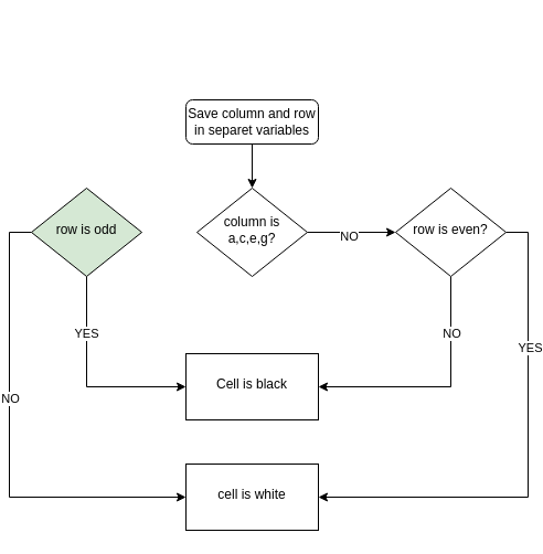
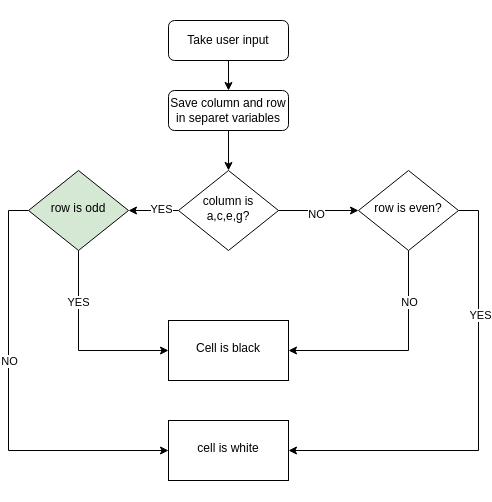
  <mxCell id="0" />
  <mxCell id="1" parent="0" />
+ <mxCell id="2" value="" style="edgeStyle=orthogonalEdgeStyle;rounded=0;orthogonalLoop=1;jettySize=auto;html=1;" edge="1" parent="1" source="3" target="15"><mxGeometry relative="1" as="geometry" /></mxCell>
+ <mxCell id="3" value="Take user input" style="rounded=1;whiteSpace=wrap;html=1;fontSize=12;glass=0;strokeWidth=1;shadow=0;" parent="1" vertex="1"><mxGeometry x="160" y="20" width="120" height="40" as="geometry" /></mxCell>
+ <mxCell id="4" style="edgeStyle=orthogonalEdgeStyle;rounded=0;orthogonalLoop=1;jettySize=auto;html=1;exitX=0;exitY=0.5;exitDx=0;exitDy=0;" edge="1" parent="1" source="8" target="13"><mxGeometry relative="1" as="geometry" /></mxCell>
+ <mxCell id="5" value="YES" style="edgeLabel;html=1;align=center;verticalAlign=middle;resizable=0;points=[];" vertex="1" connectable="0" parent="4"><mxGeometry x="-0.3" y="-2" relative="1" as="geometry"><mxPoint as="offset" /></mxGeometry></mxCell>
  <mxCell id="6" value="" style="edgeStyle=orthogonalEdgeStyle;rounded=0;orthogonalLoop=1;jettySize=auto;html=1;" edge="1" parent="1" source="8" target="20"><mxGeometry relative="1" as="geometry" /></mxCell>
  <mxCell id="7" value="NO" style="edgeLabel;html=1;align=center;verticalAlign=middle;resizable=0;points=[];" vertex="1" connectable="0" parent="6"><mxGeometry x="-0.075" y="-3" relative="1" as="geometry"><mxPoint as="offset" /></mxGeometry></mxCell>
  <mxCell id="8" value="column is a,c,e,g?" style="rhombus;whiteSpace=wrap;html=1;shadow=0;fontFamily=Helvetica;fontSize=12;align=center;strokeWidth=1;spacing=6;spacingTop=-4;" parent="1" vertex="1"><mxGeometry x="170" y="170" width="100" height="80" as="geometry" /></mxCell>
  <mxCell id="9" style="edgeStyle=orthogonalEdgeStyle;rounded=0;orthogonalLoop=1;jettySize=auto;html=1;exitX=0.5;exitY=1;exitDx=0;exitDy=0;entryX=0;entryY=0.5;entryDx=0;entryDy=0;" edge="1" parent="1" source="13" target="21"><mxGeometry relative="1" as="geometry" /></mxCell>
  <mxCell id="10" value="YES" style="edgeLabel;html=1;align=center;verticalAlign=middle;resizable=0;points=[];" vertex="1" connectable="0" parent="9"><mxGeometry x="-0.463" y="-1" relative="1" as="geometry"><mxPoint as="offset" /></mxGeometry></mxCell>
  <mxCell id="11" style="edgeStyle=orthogonalEdgeStyle;rounded=0;orthogonalLoop=1;jettySize=auto;html=1;exitX=0;exitY=0.5;exitDx=0;exitDy=0;entryX=0;entryY=0.5;entryDx=0;entryDy=0;" edge="1" parent="1" source="13" target="22"><mxGeometry relative="1" as="geometry" /></mxCell>
  <mxCell id="12" value="NO" style="edgeLabel;html=1;align=center;verticalAlign=middle;resizable=0;points=[];" vertex="1" connectable="0" parent="11"><mxGeometry x="-0.191" relative="1" as="geometry"><mxPoint as="offset" /></mxGeometry></mxCell>
  <mxCell id="13" value="row is odd" style="rhombus;whiteSpace=wrap;html=1;shadow=0;fontFamily=Helvetica;fontSize=12;align=center;strokeWidth=1;spacing=6;spacingTop=-4;fillColor=#d5e8d4;" parent="1" vertex="1"><mxGeometry x="20" y="170" width="100" height="80" as="geometry" /></mxCell>
  <mxCell id="14" style="edgeStyle=orthogonalEdgeStyle;rounded=0;orthogonalLoop=1;jettySize=auto;html=1;exitX=0.5;exitY=1;exitDx=0;exitDy=0;entryX=0.5;entryY=0;entryDx=0;entryDy=0;" edge="1" parent="1" source="15" target="8"><mxGeometry relative="1" as="geometry" /></mxCell>
  <mxCell id="15" value="Save column and row in separet variables" style="whiteSpace=wrap;html=1;rounded=1;glass=0;strokeWidth=1;shadow=0;" vertex="1" parent="1"><mxGeometry x="160" y="90" width="120" height="40" as="geometry" /></mxCell>
  <mxCell id="16" style="edgeStyle=orthogonalEdgeStyle;rounded=0;orthogonalLoop=1;jettySize=auto;html=1;exitX=0.5;exitY=1;exitDx=0;exitDy=0;entryX=1;entryY=0.5;entryDx=0;entryDy=0;" edge="1" parent="1" source="20" target="21"><mxGeometry relative="1" as="geometry" /></mxCell>
  <mxCell id="17" value="NO" style="edgeLabel;html=1;align=center;verticalAlign=middle;resizable=0;points=[];" vertex="1" connectable="0" parent="16"><mxGeometry x="-0.536" relative="1" as="geometry"><mxPoint as="offset" /></mxGeometry></mxCell>
  <mxCell id="18" style="edgeStyle=orthogonalEdgeStyle;rounded=0;orthogonalLoop=1;jettySize=auto;html=1;exitX=1;exitY=0.5;exitDx=0;exitDy=0;entryX=1;entryY=0.5;entryDx=0;entryDy=0;" edge="1" parent="1" source="20" target="22"><mxGeometry relative="1" as="geometry" /></mxCell>
  <mxCell id="19" value="YES" style="edgeLabel;html=1;align=center;verticalAlign=middle;resizable=0;points=[];" vertex="1" connectable="0" parent="18"><mxGeometry x="-0.449" y="1" relative="1" as="geometry"><mxPoint as="offset" /></mxGeometry></mxCell>
  <mxCell id="20" value="row is even?" style="rhombus;whiteSpace=wrap;html=1;shadow=0;fontFamily=Helvetica;fontSize=12;align=center;strokeWidth=1;spacing=6;spacingTop=-4;" vertex="1" parent="1"><mxGeometry x="350" y="170" width="100" height="80" as="geometry" /></mxCell>
  <mxCell id="21" value="Cell is black" style="whiteSpace=wrap;html=1;shadow=0;strokeWidth=1;spacing=6;spacingTop=-4;" vertex="1" parent="1"><mxGeometry x="160" y="320" width="120" height="60" as="geometry" /></mxCell>
  <mxCell id="22" value="cell is white" style="whiteSpace=wrap;html=1;shadow=0;strokeWidth=1;spacing=6;spacingTop=-4;" vertex="1" parent="1"><mxGeometry x="160" y="420" width="120" height="60" as="geometry" /></mxCell>
